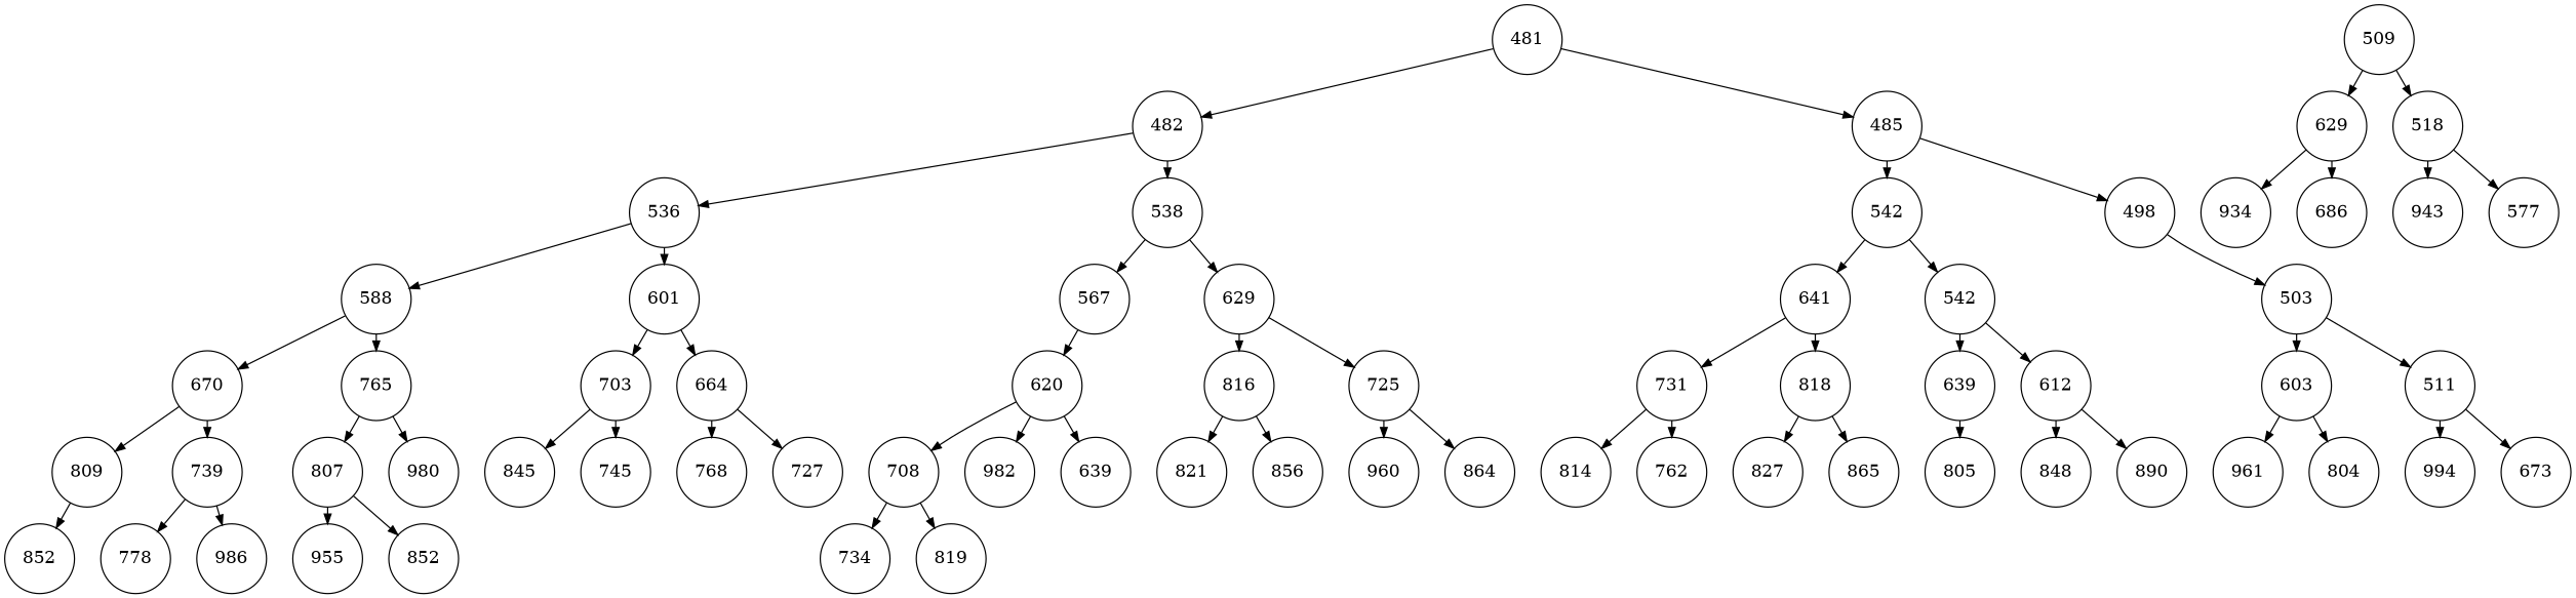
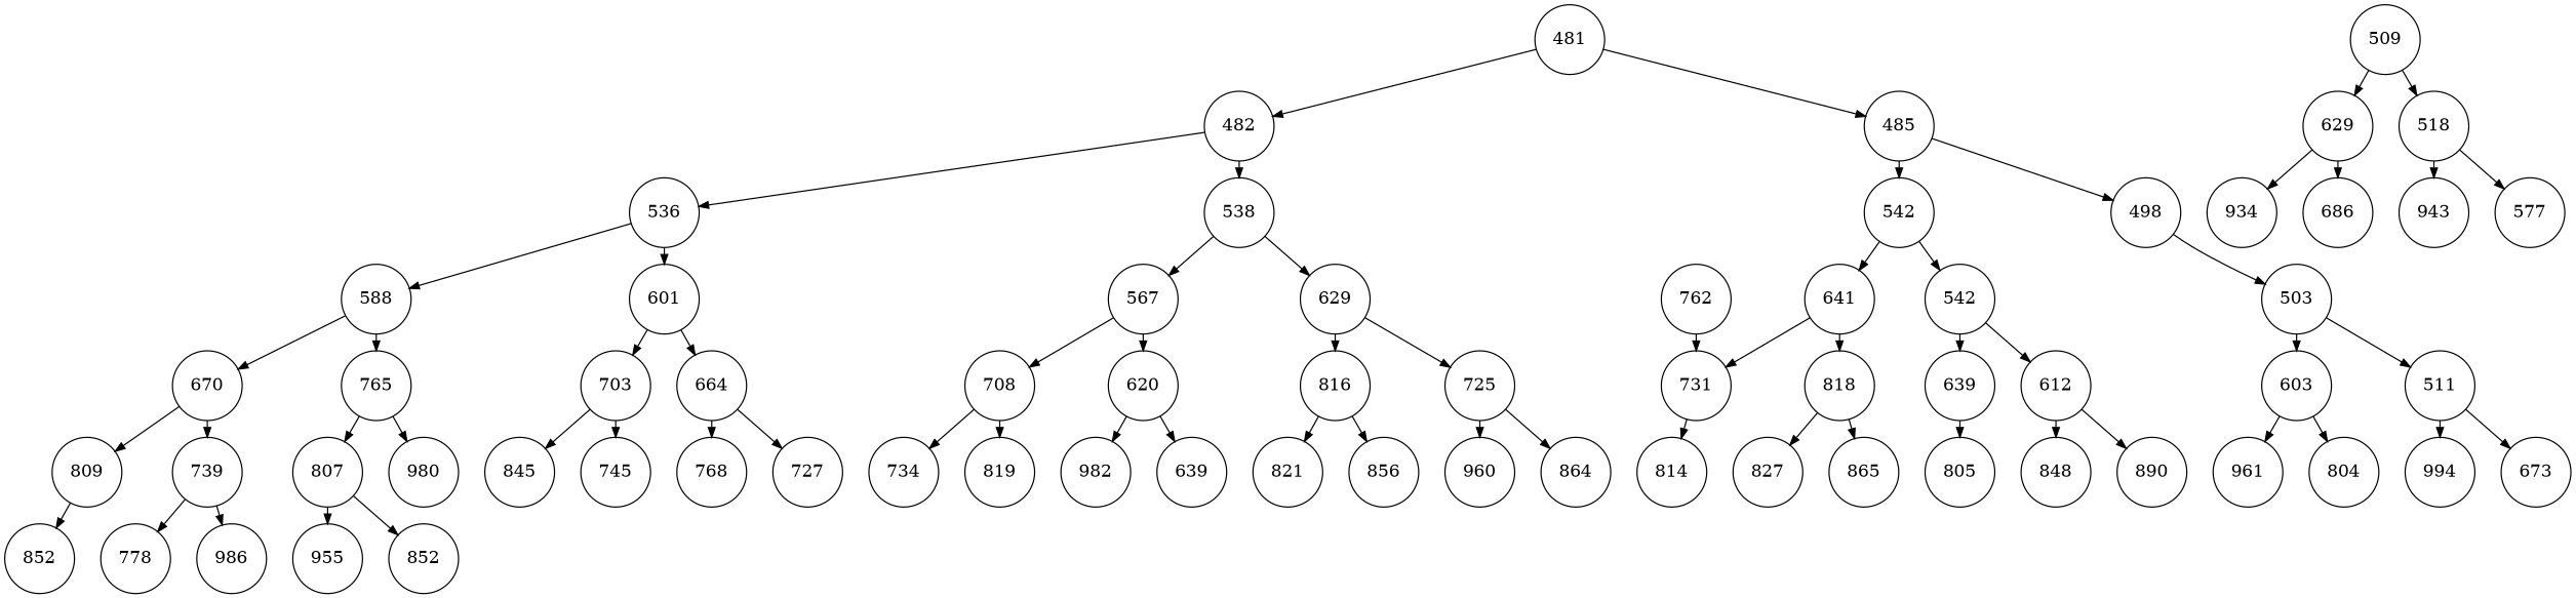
  digraph {
    nodesep=0.3
    ranksep=0.2
    node [shape=circle]
    edge [arrowsize=0.8 side=left]
    n1 [label=481]
    n2 [label=482]
    n3 [label=485]
    n4 [label=536]
    n5 [label=538]
    n6 [label=542]
    n7 [label=498]
    n8 [label=588]
    n9 [label=601]
    n10 [label=567]
    n11 [label=629]
    n12 [label=641]
    n13 [label=542]
    n14 [label=503]
    n15 [label=670]
    n16 [label=765]
    n17 [label=703]
    n18 [label=664]
    n19 [label=708]
    n20 [label=620]
    n21 [label=816]
    n22 [label=725]
    n23 [label=731]
    n24 [label=818]
    n25 [label=639]
    n26 [label=612]
    n27 [label=509]
    n28 [label=629]
    n29 [label=518]
    n30 [label=603]
    n31 [label=511]
    n32 [label=809]
    n33 [label=739]
    n34 [label=807]
    n35 [label=980]
    n36 [label=845]
    n37 [label=745]
    n38 [label=768]
    n39 [label=727]
    n40 [label=734]
    n41 [label=819]
    n42 [label=982]
    n43 [label=639]
    n44 [label=821]
    n45 [label=856]
    n46 [label=960]
    n47 [label=864]
    n48 [label=814]
    n49 [label=762]
    n50 [label=827]
    n51 [label=865]
    n52 [label=805]
    n53 [label=848]
    n54 [label=890]
    n55 [label=934]
    n56 [label=686]
    n57 [label=943]
    n58 [label=577]
    n59 [label=961]
    n60 [label=804]
    n61 [label=994]
    n62 [label=673]
    n63 [label=852]
    n64 [label=778]
    n65 [label=986]
    n66 [label=955]
    n67 [label=852]
    n1 -> n2
    n1 -> n3 [side=""]
    n2 -> n4
    n2 -> n5 [side=""]
    n3 -> n6
    n3 -> n7 [side=""]
    n4 -> n8
    n4 -> n9 [side=""]
    n5 -> n10
    n5 -> n11 [side=""]
    n6 -> n12
    n6 -> n13 [side=""]
    n7 -> n14 [side=""]
    n8 -> n15
    n8 -> n16 [side=""]
    n9 -> n17
    n9 -> n18 [side=""]
-   n20 -> n19
+   n10 -> n19
    n10 -> n20 [side=""]
    n11 -> n21
    n11 -> n22 [side=""]
    n12 -> n23
    n12 -> n24 [side=""]
    n13 -> n25
    n13 -> n26 [side=""]
    n14 -> n30
    n14 -> n31 [side=""]
    n15 -> n32
    n15 -> n33 [side=""]
    n16 -> n34
    n16 -> n35 [side=""]
    n17 -> n36
    n17 -> n37 [side=""]
    n18 -> n38
    n18 -> n39 [side=""]
    n19 -> n40
    n19 -> n41 [side=""]
    n20 -> n42
    n20 -> n43 [side=""]
    n21 -> n44
    n21 -> n45 [side=""]
    n22 -> n46
    n22 -> n47 [side=""]
    n23 -> n48
-   n23 -> n49 [side=""]
+   n49 -> n23 [side=""]
    n24 -> n50
    n24 -> n51 [side=""]
    n25 -> n52
    n26 -> n53
    n26 -> n54 [side=""]
    n27 -> n28
    n27 -> n29 [side=""]
    n28 -> n55
    n28 -> n56 [side=""]
    n29 -> n57
    n29 -> n58 [side=""]
    n30 -> n59
    n30 -> n60 [side=""]
    n31 -> n61
    n31 -> n62 [side=""]
    n32 -> n63
    n33 -> n64
    n33 -> n65 [side=""]
    n34 -> n66
    n34 -> n67 [side=""]
  }
